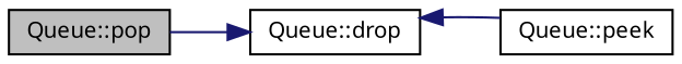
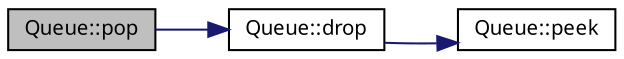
  digraph {
    fontname="Noto Sans"
    rankdir=LR
    node [color=black fillcolor=white fontname="Noto Sans" fontsize=10 shape=record style=filled]
    edge [color=midnightblue fontname="Noto Sans" fontsize=10 labelfontname=Helvetica labelfontsize=10 style=solid]
    n1 [fillcolor=grey75 fontcolor=black height=0.2 label="Queue::pop" width=0.4]
    n2 [height=0.2 label="Queue::drop" width=0.4]
    n3 [height=0.2 label="Queue::peek" width=0.4]
    n1 -> n2
-   n3 -> n2
+   n2 -> n3
  }
